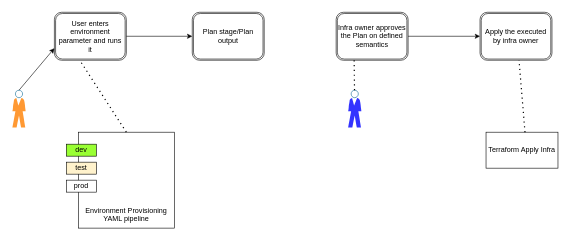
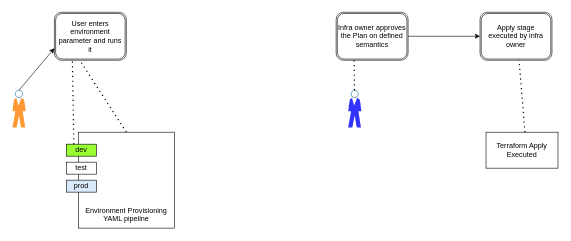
  <mxCell id="0" />
  <mxCell id="1" parent="0" />
  <mxCell id="2" value="" style="shape=mxgraph.cisco.people.standing_man;html=1;pointerEvents=1;dashed=0;strokeColor=#ffffff;strokeWidth=2;verticalLabelPosition=bottom;verticalAlign=top;align=center;outlineConnect=0;fillColor=#FF9933;" vertex="1" parent="1"><mxGeometry x="20" y="150" width="22" height="62" as="geometry" /></mxCell>
  <mxCell id="3" value="User enters environment parameter and runs it" style="shape=ext;double=1;rounded=1;whiteSpace=wrap;html=1;" vertex="1" parent="1"><mxGeometry x="90" y="20" width="120" height="80" as="geometry" /></mxCell>
- <mxCell id="4" value="Apply the executed by infra owner" style="shape=ext;double=1;rounded=1;whiteSpace=wrap;html=1;" vertex="1" parent="1"><mxGeometry x="800" y="20" width="120" height="80" as="geometry" /></mxCell>
+ <mxCell id="4" value="Apply stage executed by infra owner" style="shape=ext;double=1;rounded=1;whiteSpace=wrap;html=1;" vertex="1" parent="1"><mxGeometry x="800" y="20" width="120" height="80" as="geometry" /></mxCell>
  <mxCell id="5" value="Infra owner approves the Plan on defined semantics" style="shape=ext;double=1;rounded=1;whiteSpace=wrap;html=1;" vertex="1" parent="1"><mxGeometry x="560" y="20" width="120" height="80" as="geometry" /></mxCell>
- <mxCell id="6" value="Plan stage/Plan output" style="shape=ext;double=1;rounded=1;whiteSpace=wrap;html=1;" vertex="1" parent="1"><mxGeometry x="320" y="20" width="120" height="80" as="geometry" /></mxCell>
  <mxCell id="7" value="" style="endArrow=classic;html=1;entryX=0;entryY=0.75;entryDx=0;entryDy=0;exitX=0.5;exitY=0;exitDx=0;exitDy=0;exitPerimeter=0;" edge="1" parent="1" source="2" target="3"><mxGeometry width="50" height="50" relative="1" as="geometry"><mxPoint x="30" y="140" as="sourcePoint" /><mxPoint x="80" y="90" as="targetPoint" /></mxGeometry></mxCell>
- <mxCell id="8" value="" style="endArrow=classic;html=1;entryX=0;entryY=0.5;entryDx=0;entryDy=0;" edge="1" parent="1" source="3" target="6"><mxGeometry width="50" height="50" relative="1" as="geometry"><mxPoint x="210" y="110" as="sourcePoint" /><mxPoint x="270" y="50" as="targetPoint" /></mxGeometry></mxCell>
  <mxCell id="9" value="" style="endArrow=classic;html=1;entryX=0;entryY=0.5;entryDx=0;entryDy=0;exitX=1;exitY=0.5;exitDx=0;exitDy=0;" edge="1" parent="1" source="5" target="4"><mxGeometry width="50" height="50" relative="1" as="geometry"><mxPoint x="580" y="110" as="sourcePoint" /><mxPoint x="640" y="50" as="targetPoint" /></mxGeometry></mxCell>
  <mxCell id="10" value="" style="shape=mxgraph.cisco.people.standing_man;html=1;pointerEvents=1;dashed=0;strokeColor=#ffffff;strokeWidth=2;verticalLabelPosition=bottom;verticalAlign=top;align=center;outlineConnect=0;fillColor=#3333FF;" vertex="1" parent="1"><mxGeometry x="580" y="150" width="22" height="62" as="geometry" /></mxCell>
  <mxCell id="11" value="" style="endArrow=none;dashed=1;html=1;dashPattern=1 3;strokeWidth=2;entryX=0.25;entryY=1;entryDx=0;entryDy=0;" edge="1" parent="1" source="10" target="5"><mxGeometry width="50" height="50" relative="1" as="geometry"><mxPoint x="490" y="160" as="sourcePoint" /><mxPoint x="540" y="110" as="targetPoint" /></mxGeometry></mxCell>
  <mxCell id="12" value="&amp;nbsp; &amp;nbsp; &amp;nbsp;&lt;br&gt;&lt;br&gt;&lt;br&gt;&lt;br&gt;&lt;br&gt;&lt;br&gt;&lt;br&gt;&lt;br&gt;Environment Provisioning YAML pipeline" style="whiteSpace=wrap;html=1;aspect=fixed;" vertex="1" parent="1"><mxGeometry x="130" y="220" width="160" height="160" as="geometry" /></mxCell>
  <mxCell id="13" value="" style="endArrow=none;dashed=1;html=1;dashPattern=1 3;strokeWidth=2;entryX=0.367;entryY=1.033;entryDx=0;entryDy=0;exitX=0.5;exitY=0;exitDx=0;exitDy=0;entryPerimeter=0;" edge="1" parent="1" source="12" target="3"><mxGeometry width="50" height="50" relative="1" as="geometry"><mxPoint x="200" y="230" as="sourcePoint" /><mxPoint x="250" y="180" as="targetPoint" /></mxGeometry></mxCell>
- <mxCell id="14" value="prod" style="rounded=0;whiteSpace=wrap;html=1;strokeColor=#000000;fillColor=#ffffff;" vertex="1" parent="1"><mxGeometry x="110" y="300" width="50" height="20" as="geometry" /></mxCell>
- <mxCell id="15" value="test" style="rounded=0;whiteSpace=wrap;html=1;strokeColor=#000000;fillColor=#fff2cc;" vertex="1" parent="1"><mxGeometry x="110" y="270" width="50" height="20" as="geometry" /></mxCell>
+ <mxCell id="14" value="prod" style="rounded=0;whiteSpace=wrap;html=1;strokeColor=#000000;fillColor=#dae8fc;" vertex="1" parent="1"><mxGeometry x="110" y="300" width="50" height="20" as="geometry" /></mxCell>
+ <mxCell id="15" value="test" style="rounded=0;whiteSpace=wrap;html=1;strokeColor=#000000;fillColor=#ffffff;" vertex="1" parent="1"><mxGeometry x="110" y="270" width="50" height="20" as="geometry" /></mxCell>
  <mxCell id="16" value="dev" style="rounded=0;whiteSpace=wrap;html=1;strokeColor=#000000;fillColor=#99FF33;" vertex="1" parent="1"><mxGeometry x="110" y="240" width="50" height="20" as="geometry" /></mxCell>
- <mxCell id="18" value="Terraform Apply Infra" style="rounded=0;whiteSpace=wrap;html=1;strokeColor=#000000;fillColor=#ffffff;" vertex="1" parent="1"><mxGeometry x="810" y="220" width="120" height="60" as="geometry" /></mxCell>
+ <mxCell id="17" value="" style="endArrow=none;dashed=1;html=1;dashPattern=1 3;strokeWidth=2;entryX=0.25;entryY=1;entryDx=0;entryDy=0;exitX=0.25;exitY=0;exitDx=0;exitDy=0;" edge="1" parent="1" source="16" target="3"><mxGeometry width="50" height="50" relative="1" as="geometry"><mxPoint x="130" y="230" as="sourcePoint" /><mxPoint x="150" y="180" as="targetPoint" /></mxGeometry></mxCell>
+ <mxCell id="18" value="Terraform Apply Executed" style="rounded=0;whiteSpace=wrap;html=1;strokeColor=#000000;fillColor=#ffffff;" vertex="1" parent="1"><mxGeometry x="810" y="220" width="120" height="60" as="geometry" /></mxCell>
  <mxCell id="19" value="" style="endArrow=none;dashed=1;html=1;dashPattern=1 3;strokeWidth=2;entryX=0.5;entryY=1;entryDx=0;entryDy=0;exitX=0.5;exitY=0;exitDx=0;exitDy=0;" edge="1" parent="1"><mxGeometry width="50" height="50" relative="1" as="geometry"><mxPoint x="875" y="220" as="sourcePoint" /><mxPoint x="865" y="100" as="targetPoint" /></mxGeometry></mxCell>
